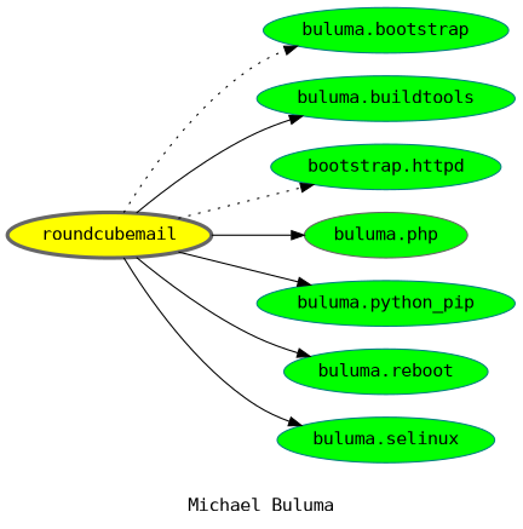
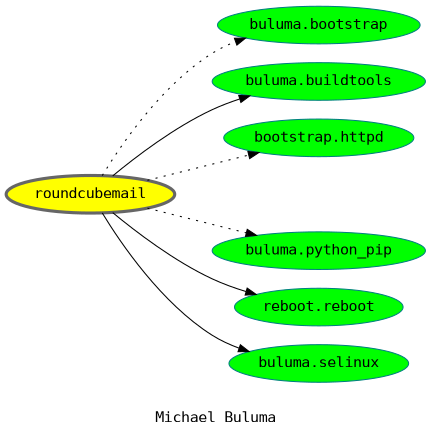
  digraph {
    fontname="DejaVu Sans Mono"
    label="Michael Buluma"
    rankdir=LR
    node [color=teal fillcolor=green fontname="DejaVu Sans Mono" style=filled]
    edge [fontname="DejaVu Sans Mono" style=solid]
    roundcubemail [color=gray40 fillcolor=yellow penwidth=3]
    "buluma.bootstrap"
    "buluma.buildtools"
    n4 [label="bootstrap.httpd"]
-   "buluma.php" [color=gray40]
    "buluma.python_pip"
-   "buluma.reboot"
+   "buluma.reboot" [label="reboot.reboot"]
    "buluma.selinux"
    roundcubemail -> "buluma.bootstrap" [style=dotted]
    roundcubemail -> "buluma.buildtools"
    roundcubemail -> n4 [style=dotted]
-   roundcubemail -> "buluma.php"
-   roundcubemail -> "buluma.python_pip"
+   roundcubemail -> "buluma.python_pip" [style=dotted]
    roundcubemail -> "buluma.reboot"
    roundcubemail -> "buluma.selinux"
  }
